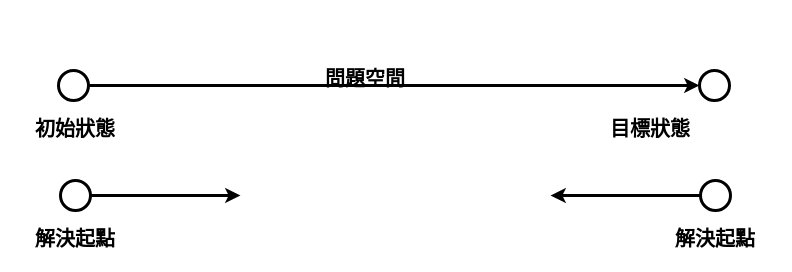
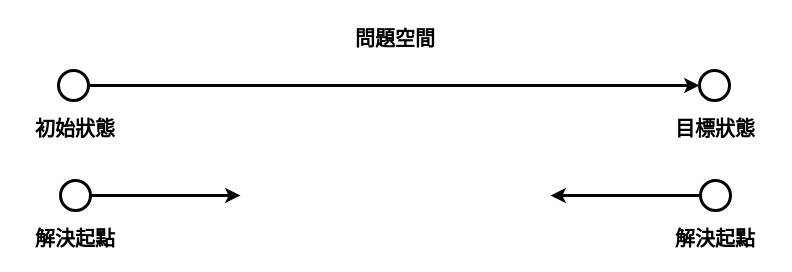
  <mxCell id="0" />
  <mxCell id="1" parent="0" />
- <mxCell id="2" value="&lt;div&gt;&lt;span style=&quot;font-size: 20px&quot;&gt;&lt;b&gt;目標狀態&lt;/b&gt;&lt;/span&gt;&lt;/div&gt;" style="text;whiteSpace=wrap;html=1;align=center;" vertex="1" parent="1"><mxGeometry x="595" y="110" width="110" height="30" as="geometry" /></mxCell>
+ <mxCell id="2" value="&lt;div&gt;&lt;span style=&quot;font-size: 20px&quot;&gt;&lt;b&gt;目標狀態&lt;/b&gt;&lt;/span&gt;&lt;/div&gt;" style="text;whiteSpace=wrap;html=1;align=center;" vertex="1" parent="1"><mxGeometry x="660" y="110" width="110" height="30" as="geometry" /></mxCell>
  <mxCell id="3" style="edgeStyle=orthogonalEdgeStyle;rounded=0;orthogonalLoop=1;jettySize=auto;html=1;exitX=1;exitY=0.5;exitDx=0;exitDy=0;entryX=0;entryY=0.5;entryDx=0;entryDy=0;strokeWidth=3;" edge="1" parent="1" source="4" target="5"><mxGeometry relative="1" as="geometry" /></mxCell>
  <mxCell id="4" value="" style="ellipse;whiteSpace=wrap;html=1;strokeWidth=3;" vertex="1" parent="1"><mxGeometry x="58" y="70" width="30" height="30" as="geometry" /></mxCell>
  <mxCell id="5" value="" style="ellipse;whiteSpace=wrap;html=1;strokeWidth=3;" vertex="1" parent="1"><mxGeometry x="699" y="70" width="30" height="30" as="geometry" /></mxCell>
  <mxCell id="6" style="edgeStyle=orthogonalEdgeStyle;rounded=0;orthogonalLoop=1;jettySize=auto;html=1;exitX=1;exitY=0.5;exitDx=0;exitDy=0;strokeWidth=3;" edge="1" parent="1" source="7"><mxGeometry relative="1" as="geometry"><mxPoint x="240" y="195" as="targetPoint" /></mxGeometry></mxCell>
  <mxCell id="7" value="" style="ellipse;whiteSpace=wrap;html=1;strokeWidth=3;" vertex="1" parent="1"><mxGeometry x="60" y="180" width="30" height="30" as="geometry" /></mxCell>
  <mxCell id="8" style="edgeStyle=orthogonalEdgeStyle;rounded=0;orthogonalLoop=1;jettySize=auto;html=1;exitX=0;exitY=0.5;exitDx=0;exitDy=0;strokeWidth=3;" edge="1" parent="1" source="9"><mxGeometry relative="1" as="geometry"><mxPoint x="550" y="195" as="targetPoint" /></mxGeometry></mxCell>
  <mxCell id="9" value="" style="ellipse;whiteSpace=wrap;html=1;strokeWidth=3;" vertex="1" parent="1"><mxGeometry x="700" y="180" width="30" height="30" as="geometry" /></mxCell>
  <mxCell id="10" value="&lt;span style=&quot;font-size: 20px ; font-weight: 700&quot;&gt;解決起點&lt;/span&gt;" style="text;whiteSpace=wrap;html=1;align=center;" vertex="1" parent="1"><mxGeometry x="660" y="220" width="110" height="30" as="geometry" /></mxCell>
  <mxCell id="11" value="&amp;nbsp;&amp;nbsp;" style="text;html=1;align=center;verticalAlign=middle;resizable=0;points=[];autosize=1;" vertex="1" parent="1"><mxGeometry x="226" y="132" width="20" height="20" as="geometry" /></mxCell>
  <mxCell id="12" value="&lt;span style=&quot;font-size: 20px&quot;&gt;&lt;b&gt;初始狀態&lt;/b&gt;&lt;/span&gt;" style="text;whiteSpace=wrap;html=1;align=center;" vertex="1" parent="1"><mxGeometry x="20" y="110" width="110" height="30" as="geometry" /></mxCell>
- <mxCell id="13" value="&lt;span style=&quot;font-size: 20px&quot;&gt;&lt;b&gt;問題空間&lt;/b&gt;&lt;/span&gt;" style="text;whiteSpace=wrap;html=1;align=center;" vertex="1" parent="1"><mxGeometry x="310" y="60" width="110" height="30" as="geometry" /></mxCell>
+ <mxCell id="13" value="&lt;span style=&quot;font-size: 20px&quot;&gt;&lt;b&gt;問題空間&lt;/b&gt;&lt;/span&gt;" style="text;whiteSpace=wrap;html=1;align=center;" vertex="1" parent="1"><mxGeometry x="340" y="20" width="110" height="30" as="geometry" /></mxCell>
  <mxCell id="14" value="&lt;span style=&quot;font-size: 20px&quot;&gt;&lt;b&gt;解決起點&lt;/b&gt;&lt;/span&gt;" style="text;whiteSpace=wrap;html=1;align=center;" vertex="1" parent="1"><mxGeometry x="20" y="220" width="110" height="30" as="geometry" /></mxCell>
